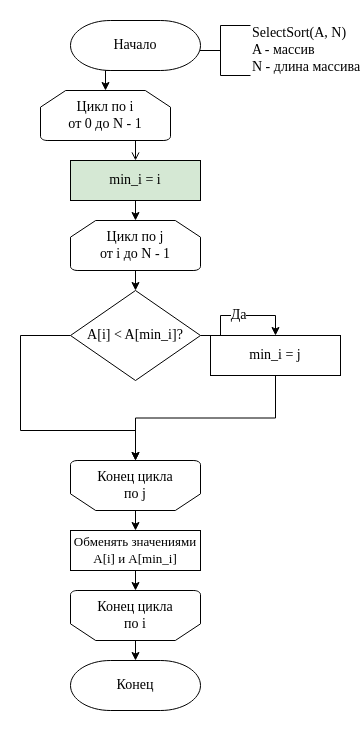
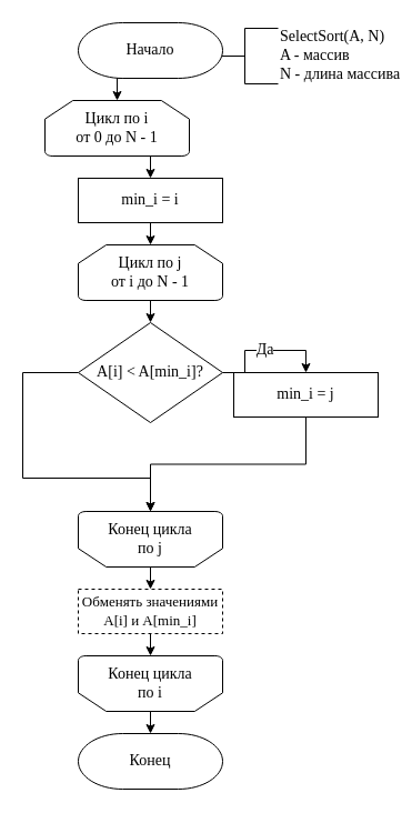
  <mxCell id="0" />
  <mxCell id="1" parent="0" />
  <mxCell id="2" style="edgeStyle=orthogonalEdgeStyle;rounded=0;orthogonalLoop=1;jettySize=auto;html=1;exitX=0.5;exitY=1;exitDx=0;exitDy=0;entryX=0.5;entryY=0;entryDx=0;entryDy=0;entryPerimeter=0;fontFamily=Times New Roman;fontSize=14;" parent="1" target="5" edge="1"><mxGeometry relative="1" as="geometry"><mxPoint x="135" y="70" as="sourcePoint" /></mxGeometry></mxCell>
  <mxCell id="3" value="SelectSort(A, N)&lt;br&gt;A - массив&lt;br&gt;N - длина массива" style="strokeWidth=1;html=1;shape=mxgraph.flowchart.annotation_2;align=left;labelPosition=right;pointerEvents=1;fontFamily=Times New Roman;fontSize=14;" parent="1" vertex="1"><mxGeometry x="190" y="25" width="60" height="50" as="geometry" /></mxCell>
- <mxCell id="4" style="edgeStyle=orthogonalEdgeStyle;rounded=0;orthogonalLoop=1;jettySize=auto;html=1;exitX=0.5;exitY=1;exitDx=0;exitDy=0;exitPerimeter=0;entryX=0.5;entryY=0;entryDx=0;entryDy=0;fontFamily=Times New Roman;fontSize=14;endArrow=open;" parent="1" source="5" target="7" edge="1"><mxGeometry relative="1" as="geometry" /></mxCell>
+ <mxCell id="4" style="edgeStyle=orthogonalEdgeStyle;rounded=0;orthogonalLoop=1;jettySize=auto;html=1;exitX=0.5;exitY=1;exitDx=0;exitDy=0;exitPerimeter=0;entryX=0.5;entryY=0;entryDx=0;entryDy=0;fontFamily=Times New Roman;fontSize=14;" parent="1" source="5" target="7" edge="1"><mxGeometry relative="1" as="geometry" /></mxCell>
  <mxCell id="5" value="Цикл по i&lt;br&gt;от 0 до N - 1" style="strokeWidth=1;html=1;shape=mxgraph.flowchart.loop_limit;whiteSpace=wrap;fontFamily=Times New Roman;fontSize=14;" parent="1" vertex="1"><mxGeometry x="40" y="90" width="130" height="50" as="geometry" /></mxCell>
  <mxCell id="6" style="edgeStyle=orthogonalEdgeStyle;rounded=0;orthogonalLoop=1;jettySize=auto;html=1;exitX=0.5;exitY=1;exitDx=0;exitDy=0;entryX=0.5;entryY=0;entryDx=0;entryDy=0;entryPerimeter=0;fontFamily=Times New Roman;fontSize=14;" parent="1" source="7" target="9" edge="1"><mxGeometry relative="1" as="geometry" /></mxCell>
- <mxCell id="7" value="min_i = i" style="rounded=0;whiteSpace=wrap;html=1;strokeWidth=1;fontFamily=Times New Roman;fontSize=14;fillColor=#d5e8d4;" parent="1" vertex="1"><mxGeometry x="70" y="160" width="130" height="40" as="geometry" /></mxCell>
+ <mxCell id="7" value="min_i = i" style="rounded=0;whiteSpace=wrap;html=1;strokeWidth=1;fontFamily=Times New Roman;fontSize=14;" parent="1" vertex="1"><mxGeometry x="70" y="160" width="130" height="40" as="geometry" /></mxCell>
  <mxCell id="8" style="edgeStyle=orthogonalEdgeStyle;rounded=0;orthogonalLoop=1;jettySize=auto;html=1;exitX=0.5;exitY=1;exitDx=0;exitDy=0;exitPerimeter=0;entryX=0.5;entryY=0;entryDx=0;entryDy=0;fontFamily=Times New Roman;fontSize=14;" parent="1" source="9" target="12" edge="1"><mxGeometry relative="1" as="geometry" /></mxCell>
  <mxCell id="9" value="Цикл по j&lt;br&gt;от i до N - 1" style="strokeWidth=1;html=1;shape=mxgraph.flowchart.loop_limit;whiteSpace=wrap;fontFamily=Times New Roman;fontSize=14;" parent="1" vertex="1"><mxGeometry x="70" y="220" width="130" height="50" as="geometry" /></mxCell>
  <mxCell id="10" value="Да" style="edgeStyle=orthogonalEdgeStyle;rounded=0;orthogonalLoop=1;jettySize=auto;html=1;exitX=1;exitY=0.5;exitDx=0;exitDy=0;entryX=0.5;entryY=0;entryDx=0;entryDy=0;fontSize=14;fontFamily=Times New Roman;" edge="1" parent="1" source="12" target="14"><mxGeometry relative="1" as="geometry" /></mxCell>
  <mxCell id="11" style="edgeStyle=orthogonalEdgeStyle;rounded=0;orthogonalLoop=1;jettySize=auto;html=1;exitX=0;exitY=0.5;exitDx=0;exitDy=0;fontFamily=Times New Roman;fontSize=14;entryX=0.5;entryY=1;entryDx=0;entryDy=0;entryPerimeter=0;" edge="1" parent="1" source="12" target="16"><mxGeometry relative="1" as="geometry"><mxPoint x="130" y="460" as="targetPoint" /><Array as="points"><mxPoint x="20" y="335" /><mxPoint x="20" y="430" /><mxPoint x="135" y="430" /></Array></mxGeometry></mxCell>
  <mxCell id="12" value="A[i] &amp;lt; A[min_i]?" style="rhombus;whiteSpace=wrap;html=1;strokeWidth=1;fontFamily=Times New Roman;fontSize=14;" parent="1" vertex="1"><mxGeometry x="70" y="290" width="130" height="90" as="geometry" /></mxCell>
  <mxCell id="13" style="edgeStyle=orthogonalEdgeStyle;rounded=0;orthogonalLoop=1;jettySize=auto;html=1;exitX=0.5;exitY=1;exitDx=0;exitDy=0;fontFamily=Times New Roman;fontSize=14;" edge="1" parent="1" source="14" target="16"><mxGeometry relative="1" as="geometry" /></mxCell>
  <mxCell id="14" value="min_i = j" style="rounded=0;whiteSpace=wrap;html=1;strokeWidth=1;fontFamily=Times New Roman;fontSize=14;" parent="1" vertex="1"><mxGeometry x="210" y="335" width="130" height="40" as="geometry" /></mxCell>
  <mxCell id="15" style="edgeStyle=orthogonalEdgeStyle;rounded=0;orthogonalLoop=1;jettySize=auto;html=1;exitX=0.5;exitY=0;exitDx=0;exitDy=0;exitPerimeter=0;entryX=0.5;entryY=0;entryDx=0;entryDy=0;endArrow=classic;endFill=1;fontFamily=Times New Roman;fontSize=14;" parent="1" source="16" target="22" edge="1"><mxGeometry relative="1" as="geometry" /></mxCell>
  <mxCell id="16" value="" style="strokeWidth=1;html=1;shape=mxgraph.flowchart.loop_limit;whiteSpace=wrap;fontFamily=Times New Roman;fontSize=14;rotation=-180;" parent="1" vertex="1"><mxGeometry x="70" y="460" width="130" height="50" as="geometry" /></mxCell>
  <mxCell id="17" value="Конец цикла по j" style="text;html=1;strokeColor=none;fillColor=none;align=center;verticalAlign=middle;whiteSpace=wrap;rounded=0;fontFamily=Times New Roman;fontSize=14;" parent="1" vertex="1"><mxGeometry x="95" y="475" width="80" height="20" as="geometry" /></mxCell>
  <mxCell id="18" style="edgeStyle=orthogonalEdgeStyle;rounded=0;orthogonalLoop=1;jettySize=auto;html=1;exitX=0.5;exitY=0;exitDx=0;exitDy=0;exitPerimeter=0;entryX=0.5;entryY=0;entryDx=0;entryDy=0;endArrow=classic;endFill=1;fontFamily=Times New Roman;fontSize=14;" parent="1" source="19" edge="1"><mxGeometry relative="1" as="geometry"><mxPoint x="135" y="660" as="targetPoint" /></mxGeometry></mxCell>
  <mxCell id="19" value="" style="strokeWidth=1;html=1;shape=mxgraph.flowchart.loop_limit;whiteSpace=wrap;fontFamily=Times New Roman;fontSize=14;rotation=-180;" parent="1" vertex="1"><mxGeometry x="70" y="590" width="130" height="50" as="geometry" /></mxCell>
  <mxCell id="20" value="Конец цикла по i" style="text;html=1;strokeColor=none;fillColor=none;align=center;verticalAlign=middle;whiteSpace=wrap;rounded=0;fontFamily=Times New Roman;fontSize=14;" parent="1" vertex="1"><mxGeometry x="95" y="605" width="80" height="20" as="geometry" /></mxCell>
  <mxCell id="21" style="edgeStyle=orthogonalEdgeStyle;rounded=0;orthogonalLoop=1;jettySize=auto;html=1;exitX=0.5;exitY=1;exitDx=0;exitDy=0;entryX=0.5;entryY=1;entryDx=0;entryDy=0;entryPerimeter=0;endArrow=classic;endFill=1;fontFamily=Times New Roman;fontSize=14;" parent="1" source="22" target="19" edge="1"><mxGeometry relative="1" as="geometry" /></mxCell>
- <mxCell id="22" value="&lt;font style=&quot;font-size: 13px&quot;&gt;Обменять значениями &lt;br&gt;A[i] и A[min_i]&lt;/font&gt;" style="rounded=0;whiteSpace=wrap;html=1;strokeWidth=1;fontFamily=Times New Roman;fontSize=14;" parent="1" vertex="1"><mxGeometry x="70" y="530" width="130" height="40" as="geometry" /></mxCell>
+ <mxCell id="22" value="&lt;font style=&quot;font-size: 13px&quot;&gt;Обменять значениями &lt;br&gt;A[i] и A[min_i]&lt;/font&gt;" style="rounded=0;whiteSpace=wrap;html=1;strokeWidth=1;fontFamily=Times New Roman;fontSize=14;dashed=1;" parent="1" vertex="1"><mxGeometry x="70" y="530" width="130" height="40" as="geometry" /></mxCell>
  <mxCell id="23" value="Начало" style="strokeWidth=1;html=1;shape=mxgraph.flowchart.terminator;whiteSpace=wrap;fontFamily=Times New Roman;fontSize=14;" vertex="1" parent="1"><mxGeometry x="70" y="20" width="130" height="50" as="geometry" /></mxCell>
  <mxCell id="24" value="Конец" style="strokeWidth=1;html=1;shape=mxgraph.flowchart.terminator;whiteSpace=wrap;fontFamily=Times New Roman;fontSize=14;" vertex="1" parent="1"><mxGeometry x="70" y="660" width="130" height="50" as="geometry" /></mxCell>
